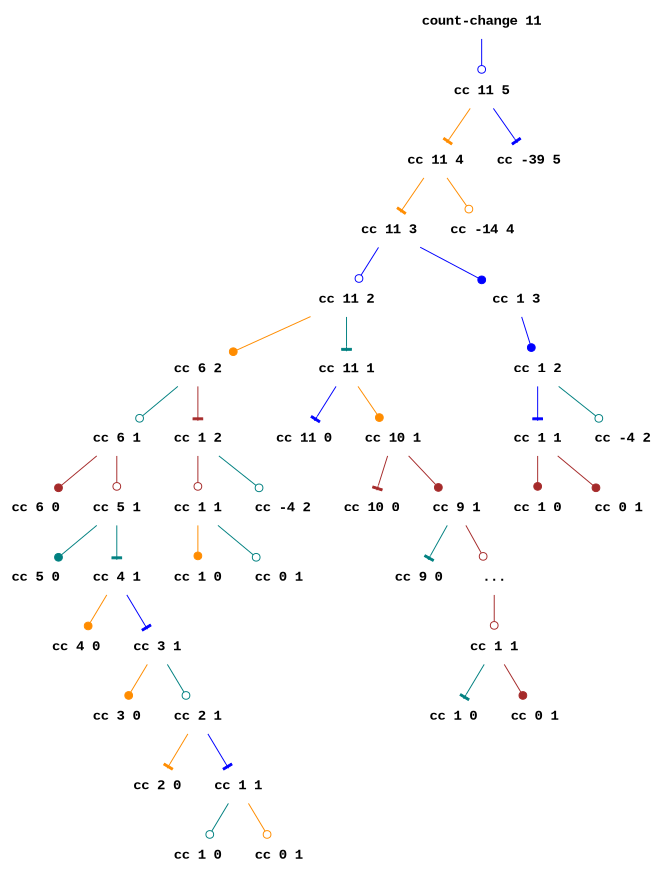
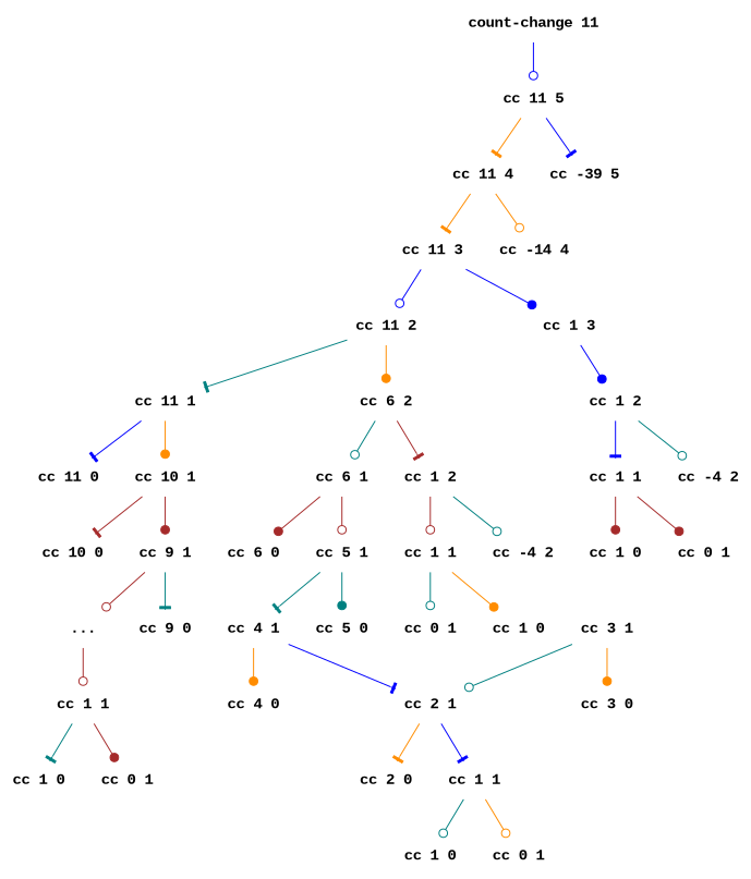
  digraph {
    node [color=blue fontname="Courier New Bold" shape=none]
    edge [arrowhead=odot color=teal]
    n1 [color=purple label="count-change 11"]
    n2 [color=purple label="cc 11 5"]
    n3 [label="cc 11 4"]
    n4 [color=purple label="cc -39 5"]
    n5 [color=teal label="cc 11 3"]
    n6 [color=teal label="cc -14 4"]
    n7 [label="cc 11 2"]
    n8 [color=deeppink label="cc 1 3"]
    n9 [color=teal label="cc 6 2"]
    n10 [color=teal label="cc 11 1"]
    n11 [color=purple label="cc 1 2"]
    n12 [label="cc 6 1"]
    n13 [color=deeppink label="cc 1 2"]
    n14 [label="cc 11 0"]
    n15 [color=purple label="cc 10 1"]
    n16 [color=purple label="cc 6 0"]
    n17 [color=deeppink label="cc 5 1"]
    n18 [color=purple label="cc 1 1"]
    n19 [color=teal label="cc -4 2"]
    n20 [color=teal label="cc 5 0"]
    n21 [color=purple label="cc 4 1"]
    n22 [color=teal label="cc 4 0"]
    n23 [label="cc 3 1"]
    n24 [color=teal label="cc 3 0"]
    n25 [label="cc 2 1"]
    n26 [label="cc 2 0"]
    n27 [label="cc 1 1"]
    n28 [color=purple label="cc 1 0"]
    n29 [label="cc 0 1"]
    n30 [color=deeppink label="cc 1 0"]
    n31 [color=teal label="cc 0 1"]
    n32 [color=purple label="cc 1 1"]
    n33 [label="cc -4 2"]
    n34 [label="cc 1 0"]
    n35 [label="cc 0 1"]
    n36 [color=purple label="cc 10 0"]
    n37 [color=purple label="cc 9 1"]
    n38 [color=deeppink label="cc 9 0"]
    n39 [color=teal label="..."]
    n40 [color=teal label="cc 1 1"]
    n41 [label="cc 1 0"]
    n42 [label="cc 0 1"]
    n1 -> n2 [color=blue]
    n2 -> n3 [arrowhead=tee color=darkorange]
    n2 -> n4 [arrowhead=tee color=blue]
    n3 -> n5 [arrowhead=tee color=darkorange]
    n3 -> n6 [color=darkorange]
    n5 -> n7 [color=blue]
    n5 -> n8 [arrowhead=dot color=blue]
    n7 -> n9 [arrowhead=dot color=darkorange]
    n7 -> n10 [arrowhead=tee]
    n8 -> n11 [arrowhead=dot color=blue]
    n9 -> n12
    n9 -> n13 [arrowhead=tee color=brown]
    n10 -> n14 [arrowhead=tee color=blue]
    n10 -> n15 [arrowhead=dot color=darkorange]
    n11 -> n32 [arrowhead=tee color=blue]
    n11 -> n33
    n12 -> n16 [arrowhead=dot color=brown]
    n12 -> n17 [color=brown]
    n13 -> n18 [color=brown]
    n13 -> n19
    n15 -> n36 [arrowhead=tee color=brown]
    n15 -> n37 [arrowhead=dot color=brown]
    n17 -> n20 [arrowhead=dot]
    n17 -> n21 [arrowhead=tee]
    n18 -> n30 [arrowhead=dot color=darkorange]
    n18 -> n31
    n21 -> n22 [arrowhead=dot color=darkorange]
-   n21 -> n23 [arrowhead=tee color=blue]
+   n21 -> n25 [arrowhead=tee color=blue]
    n23 -> n24 [arrowhead=dot color=darkorange]
    n23 -> n25
    n25 -> n26 [arrowhead=tee color=darkorange]
    n25 -> n27 [arrowhead=tee color=blue]
    n27 -> n28
    n27 -> n29 [color=darkorange]
    n32 -> n34 [arrowhead=dot color=brown]
    n32 -> n35 [arrowhead=dot color=brown]
    n37 -> n38 [arrowhead=tee]
    n37 -> n39 [color=brown]
    n39 -> n40 [color=brown]
    n40 -> n41 [arrowhead=tee]
    n40 -> n42 [arrowhead=dot color=brown]
  }
